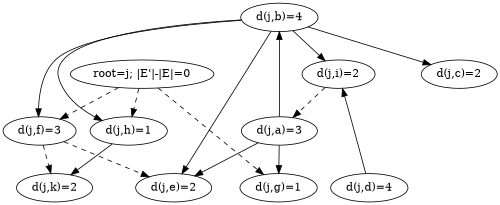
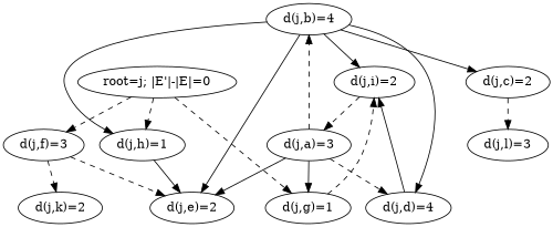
  digraph {
    edge [style=dashed]
+   n1 [label="d(j,l)=3"]
    n2 [label="d(j,i)=2"]
    n3 [label="d(j,a)=3"]
    n4 [label="d(j,e)=2"]
    n5 [label="d(j,g)=1"]
    n6 [label="d(j,b)=4"]
    n7 [label="d(j,d)=4"]
    n8 [label="d(j,c)=2"]
    n9 [label="d(j,h)=1"]
    n10 [label="d(j,k)=2"]
    n11 [label="d(j,f)=3"]
    n12 [label="root=j; |E'|-|E|=0"]
    n2 -> n3
    n3 -> n4 [style=""]
    n3 -> n5 [style=""]
-   n3 -> n6 [style=solid]
+   n3 -> n6
+   n3 -> n7
+   n5 -> n2
    n6 -> n2 [style=""]
    n6 -> n4 [style=""]
-   n6 -> n11 [style=""]
+   n6 -> n7 [style=""]
    n6 -> n8 [style=""]
    n6 -> n9 [style=""]
    n7 -> n2 [style=""]
-   n9 -> n10 [style=""]
+   n8 -> n1
+   n9 -> n4 [style=""]
    n11 -> n4
    n11 -> n10
    n12 -> n5
    n12 -> n9
    n12 -> n11
  }
